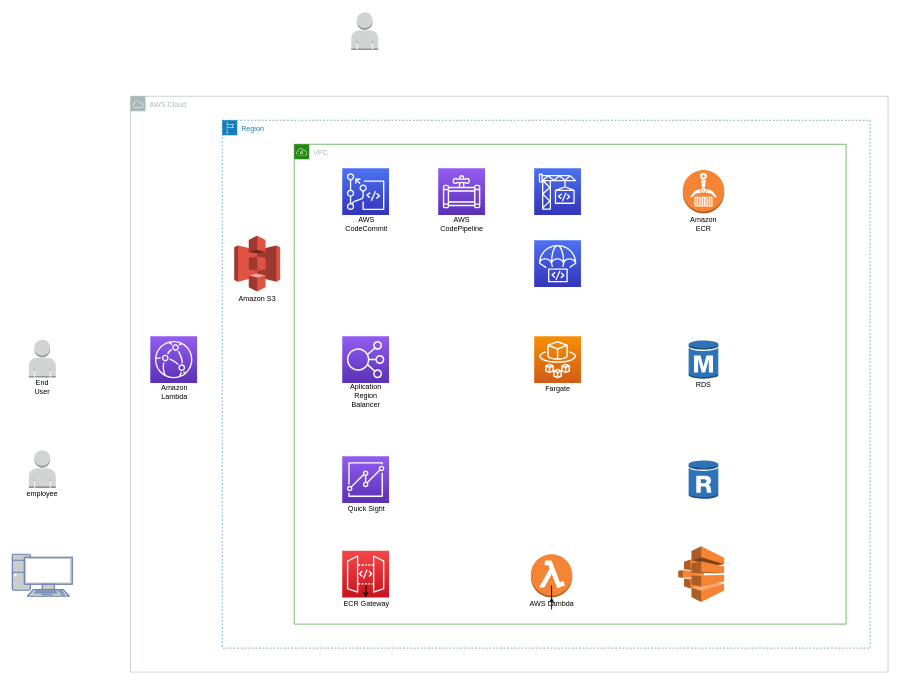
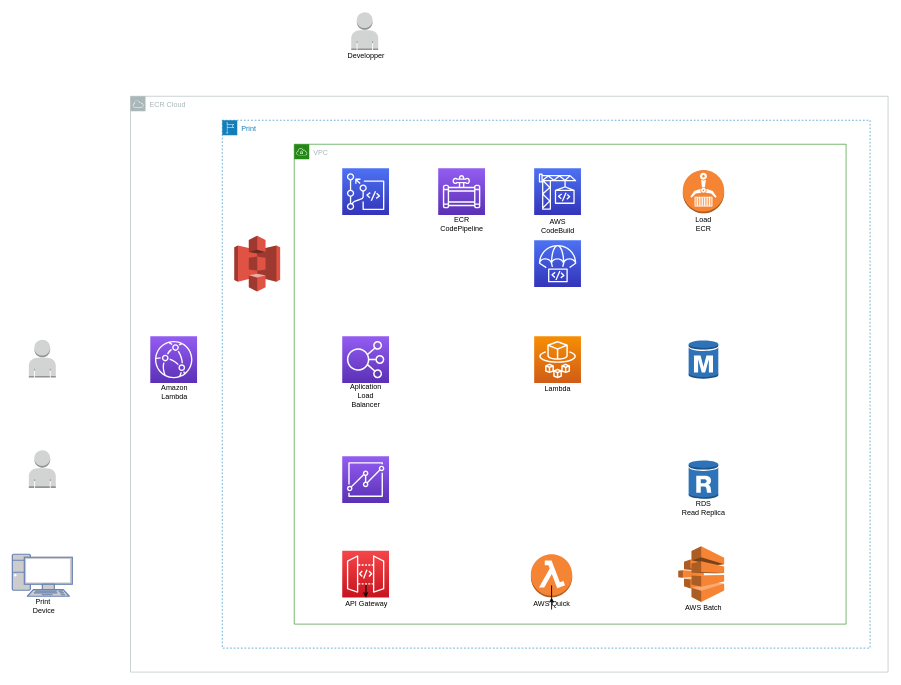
  <mxCell id="0" />
  <mxCell id="1" parent="0" />
- <mxCell id="2" value="AWS Cloud" style="outlineConnect=0;gradientColor=none;html=1;whiteSpace=wrap;fontSize=12;fontStyle=0;shape=mxgraph.aws4.group;grIcon=mxgraph.aws4.group_aws_cloud;strokeColor=#AAB7B8;fillColor=none;verticalAlign=top;align=left;spacingLeft=30;fontColor=#AAB7B8;dashed=0;" parent="1" vertex="1"><mxGeometry x="217" y="160" width="1263" height="960" as="geometry" /></mxCell>
- <mxCell id="3" value="Region" style="points=[[0,0],[0.25,0],[0.5,0],[0.75,0],[1,0],[1,0.25],[1,0.5],[1,0.75],[1,1],[0.75,1],[0.5,1],[0.25,1],[0,1],[0,0.75],[0,0.5],[0,0.25]];outlineConnect=0;gradientColor=none;html=1;whiteSpace=wrap;fontSize=12;fontStyle=0;shape=mxgraph.aws4.group;grIcon=mxgraph.aws4.group_region;strokeColor=#147EBA;fillColor=none;verticalAlign=top;align=left;spacingLeft=30;fontColor=#147EBA;dashed=1;" parent="1" vertex="1"><mxGeometry x="370" y="200" width="1080" height="880" as="geometry" /></mxCell>
+ <mxCell id="2" value="ECR Cloud" style="outlineConnect=0;gradientColor=none;html=1;whiteSpace=wrap;fontSize=12;fontStyle=0;shape=mxgraph.aws4.group;grIcon=mxgraph.aws4.group_aws_cloud;strokeColor=#AAB7B8;fillColor=none;verticalAlign=top;align=left;spacingLeft=30;fontColor=#AAB7B8;dashed=0;" parent="1" vertex="1"><mxGeometry x="217" y="160" width="1263" height="960" as="geometry" /></mxCell>
+ <mxCell id="3" value="Print" style="points=[[0,0],[0.25,0],[0.5,0],[0.75,0],[1,0],[1,0.25],[1,0.5],[1,0.75],[1,1],[0.75,1],[0.5,1],[0.25,1],[0,1],[0,0.75],[0,0.5],[0,0.25]];outlineConnect=0;gradientColor=none;html=1;whiteSpace=wrap;fontSize=12;fontStyle=0;shape=mxgraph.aws4.group;grIcon=mxgraph.aws4.group_region;strokeColor=#147EBA;fillColor=none;verticalAlign=top;align=left;spacingLeft=30;fontColor=#147EBA;dashed=1;" parent="1" vertex="1"><mxGeometry x="370" y="200" width="1080" height="880" as="geometry" /></mxCell>
  <mxCell id="4" value="VPC" style="points=[[0,0],[0.25,0],[0.5,0],[0.75,0],[1,0],[1,0.25],[1,0.5],[1,0.75],[1,1],[0.75,1],[0.5,1],[0.25,1],[0,1],[0,0.75],[0,0.5],[0,0.25]];outlineConnect=0;gradientColor=none;html=1;whiteSpace=wrap;fontSize=12;fontStyle=0;shape=mxgraph.aws4.group;grIcon=mxgraph.aws4.group_vpc;strokeColor=#248814;fillColor=none;verticalAlign=top;align=left;spacingLeft=30;fontColor=#AAB7B8;dashed=0;" parent="1" vertex="1"><mxGeometry x="490" y="240" width="920" height="800" as="geometry" /></mxCell>
  <mxCell id="5" value="Text" style="text;html=1;resizable=0;autosize=1;align=center;verticalAlign=middle;points=[];fillColor=none;strokeColor=none;rounded=0;" parent="1" vertex="1"><mxGeometry x="590" y="300" width="40" height="20" as="geometry" /></mxCell>
  <mxCell id="6" value="" style="group" parent="1" vertex="1" connectable="0"><mxGeometry x="565" y="280" width="90" height="108" as="geometry" /></mxCell>
  <mxCell id="7" value="" style="points=[[0,0,0],[0.25,0,0],[0.5,0,0],[0.75,0,0],[1,0,0],[0,1,0],[0.25,1,0],[0.5,1,0],[0.75,1,0],[1,1,0],[0,0.25,0],[0,0.5,0],[0,0.75,0],[1,0.25,0],[1,0.5,0],[1,0.75,0]];outlineConnect=0;fontColor=#232F3E;gradientColor=#4D72F3;gradientDirection=north;fillColor=#3334B9;strokeColor=#ffffff;dashed=0;verticalLabelPosition=bottom;verticalAlign=top;align=center;html=1;fontSize=12;fontStyle=0;aspect=fixed;shape=mxgraph.aws4.resourceIcon;resIcon=mxgraph.aws4.codecommit;" parent="6" vertex="1"><mxGeometry x="5" width="78" height="78" as="geometry" /></mxCell>
- <mxCell id="8" value="AWS&lt;br&gt;CodeCommit" style="text;html=1;align=center;verticalAlign=middle;resizable=0;points=[];autosize=1;strokeColor=none;" parent="6" vertex="1"><mxGeometry y="78" width="90" height="30" as="geometry" /></mxCell>
  <mxCell id="9" value="" style="group" parent="1" vertex="1" connectable="0"><mxGeometry x="724" y="280" width="90" height="108" as="geometry" /></mxCell>
  <mxCell id="10" value="" style="points=[[0,0,0],[0.25,0,0],[0.5,0,0],[0.75,0,0],[1,0,0],[0,1,0],[0.25,1,0],[0.5,1,0],[0.75,1,0],[1,1,0],[0,0.25,0],[0,0.5,0],[0,0.75,0],[1,0.25,0],[1,0.5,0],[1,0.75,0]];outlineConnect=0;fontColor=#232F3E;gradientColor=#945DF2;gradientDirection=north;fillColor=#5A30B5;strokeColor=#ffffff;dashed=0;verticalLabelPosition=bottom;verticalAlign=top;align=center;html=1;fontSize=12;fontStyle=0;aspect=fixed;shape=mxgraph.aws4.resourceIcon;resIcon=mxgraph.aws4.data_pipeline;" parent="9" vertex="1"><mxGeometry x="6" width="78" height="78" as="geometry" /></mxCell>
- <mxCell id="11" value="AWS&lt;br&gt;CodePipeline" style="text;html=1;align=center;verticalAlign=middle;resizable=0;points=[];autosize=1;strokeColor=none;" parent="9" vertex="1"><mxGeometry y="78" width="90" height="30" as="geometry" /></mxCell>
+ <mxCell id="11" value="ECR&lt;br&gt;CodePipeline" style="text;html=1;align=center;verticalAlign=middle;resizable=0;points=[];autosize=1;strokeColor=none;" parent="9" vertex="1"><mxGeometry y="78" width="90" height="30" as="geometry" /></mxCell>
  <mxCell id="12" value="" style="group" parent="1" vertex="1" connectable="0"><mxGeometry x="890" y="280" width="78" height="111" as="geometry" /></mxCell>
  <mxCell id="13" value="" style="points=[[0,0,0],[0.25,0,0],[0.5,0,0],[0.75,0,0],[1,0,0],[0,1,0],[0.25,1,0],[0.5,1,0],[0.75,1,0],[1,1,0],[0,0.25,0],[0,0.5,0],[0,0.75,0],[1,0.25,0],[1,0.5,0],[1,0.75,0]];outlineConnect=0;fontColor=#232F3E;gradientColor=#4D72F3;gradientDirection=north;fillColor=#3334B9;strokeColor=#ffffff;dashed=0;verticalLabelPosition=bottom;verticalAlign=top;align=center;html=1;fontSize=12;fontStyle=0;aspect=fixed;shape=mxgraph.aws4.resourceIcon;resIcon=mxgraph.aws4.codebuild;" parent="12" vertex="1"><mxGeometry width="78" height="78" as="geometry" /></mxCell>
+ <mxCell id="14" value="AWS&lt;br&gt;CodeBuild" style="text;html=1;align=center;verticalAlign=middle;resizable=0;points=[];autosize=1;strokeColor=none;" parent="12" vertex="1"><mxGeometry x="4" y="81" width="70" height="30" as="geometry" /></mxCell>
  <mxCell id="15" value="" style="group" parent="1" vertex="1" connectable="0"><mxGeometry x="890" y="400" width="80" height="108" as="geometry" /></mxCell>
  <mxCell id="16" value="" style="points=[[0,0,0],[0.25,0,0],[0.5,0,0],[0.75,0,0],[1,0,0],[0,1,0],[0.25,1,0],[0.5,1,0],[0.75,1,0],[1,1,0],[0,0.25,0],[0,0.5,0],[0,0.75,0],[1,0.25,0],[1,0.5,0],[1,0.75,0]];outlineConnect=0;fontColor=#232F3E;gradientColor=#4D72F3;gradientDirection=north;fillColor=#3334B9;strokeColor=#ffffff;dashed=0;verticalLabelPosition=bottom;verticalAlign=top;align=center;html=1;fontSize=12;fontStyle=0;aspect=fixed;shape=mxgraph.aws4.resourceIcon;resIcon=mxgraph.aws4.codedeploy;" parent="15" vertex="1"><mxGeometry width="78" height="78" as="geometry" /></mxCell>
  <mxCell id="17" value="" style="group" parent="1" vertex="1" connectable="0"><mxGeometry x="1137.75" y="283" width="69" height="105" as="geometry" /></mxCell>
  <mxCell id="18" value="" style="outlineConnect=0;dashed=0;verticalLabelPosition=bottom;verticalAlign=top;align=center;html=1;shape=mxgraph.aws3.ecr;fillColor=#F58534;gradientColor=none;" parent="17" vertex="1"><mxGeometry width="69" height="72" as="geometry" /></mxCell>
- <mxCell id="19" value="Amazon&lt;br&gt;ECR" style="text;html=1;align=center;verticalAlign=middle;resizable=0;points=[];autosize=1;strokeColor=none;" parent="17" vertex="1"><mxGeometry x="4.5" y="75" width="60" height="30" as="geometry" /></mxCell>
+ <mxCell id="19" value="Load&lt;br&gt;ECR" style="text;html=1;align=center;verticalAlign=middle;resizable=0;points=[];autosize=1;strokeColor=none;" parent="17" vertex="1"><mxGeometry x="4.5" y="75" width="60" height="30" as="geometry" /></mxCell>
  <mxCell id="20" value="" style="group" parent="1" vertex="1" connectable="0"><mxGeometry x="250" y="560" width="78" height="108" as="geometry" /></mxCell>
  <mxCell id="21" value="" style="points=[[0,0,0],[0.25,0,0],[0.5,0,0],[0.75,0,0],[1,0,0],[0,1,0],[0.25,1,0],[0.5,1,0],[0.75,1,0],[1,1,0],[0,0.25,0],[0,0.5,0],[0,0.75,0],[1,0.25,0],[1,0.5,0],[1,0.75,0]];outlineConnect=0;fontColor=#232F3E;gradientColor=#945DF2;gradientDirection=north;fillColor=#5A30B5;strokeColor=#ffffff;dashed=0;verticalLabelPosition=bottom;verticalAlign=top;align=center;html=1;fontSize=12;fontStyle=0;aspect=fixed;shape=mxgraph.aws4.resourceIcon;resIcon=mxgraph.aws4.cloudfront;" parent="20" vertex="1"><mxGeometry width="78" height="78" as="geometry" /></mxCell>
  <mxCell id="22" value="Amazon&lt;br&gt;Lambda" style="text;html=1;align=center;verticalAlign=middle;resizable=0;points=[];autosize=1;strokeColor=none;" parent="20" vertex="1"><mxGeometry x="5" y="78" width="70" height="30" as="geometry" /></mxCell>
  <mxCell id="23" value="" style="group" parent="1" vertex="1" connectable="0"><mxGeometry x="570" y="560" width="78" height="124" as="geometry" /></mxCell>
  <mxCell id="24" value="" style="points=[[0,0,0],[0.25,0,0],[0.5,0,0],[0.75,0,0],[1,0,0],[0,1,0],[0.25,1,0],[0.5,1,0],[0.75,1,0],[1,1,0],[0,0.25,0],[0,0.5,0],[0,0.75,0],[1,0.25,0],[1,0.5,0],[1,0.75,0]];outlineConnect=0;fontColor=#232F3E;gradientColor=#945DF2;gradientDirection=north;fillColor=#5A30B5;strokeColor=#ffffff;dashed=0;verticalLabelPosition=bottom;verticalAlign=top;align=center;html=1;fontSize=12;fontStyle=0;aspect=fixed;shape=mxgraph.aws4.resourceIcon;resIcon=mxgraph.aws4.elastic_load_balancing;" parent="23" vertex="1"><mxGeometry width="78" height="78" as="geometry" /></mxCell>
- <mxCell id="25" value="Aplication&lt;br&gt;Region&lt;br&gt;Balancer" style="text;html=1;align=center;verticalAlign=middle;resizable=0;points=[];autosize=1;strokeColor=none;" parent="23" vertex="1"><mxGeometry x="4" y="74" width="70" height="50" as="geometry" /></mxCell>
+ <mxCell id="25" value="Aplication&lt;br&gt;Load&lt;br&gt;Balancer" style="text;html=1;align=center;verticalAlign=middle;resizable=0;points=[];autosize=1;strokeColor=none;" parent="23" vertex="1"><mxGeometry x="4" y="74" width="70" height="50" as="geometry" /></mxCell>
  <mxCell id="26" value="" style="group" parent="1" vertex="1" connectable="0"><mxGeometry x="890" y="560" width="78" height="98" as="geometry" /></mxCell>
  <mxCell id="27" value="" style="points=[[0,0,0],[0.25,0,0],[0.5,0,0],[0.75,0,0],[1,0,0],[0,1,0],[0.25,1,0],[0.5,1,0],[0.75,1,0],[1,1,0],[0,0.25,0],[0,0.5,0],[0,0.75,0],[1,0.25,0],[1,0.5,0],[1,0.75,0]];outlineConnect=0;fontColor=#232F3E;gradientColor=#F78E04;gradientDirection=north;fillColor=#D05C17;strokeColor=#ffffff;dashed=0;verticalLabelPosition=bottom;verticalAlign=top;align=center;html=1;fontSize=12;fontStyle=0;aspect=fixed;shape=mxgraph.aws4.resourceIcon;resIcon=mxgraph.aws4.fargate;" parent="26" vertex="1"><mxGeometry width="78" height="78" as="geometry" /></mxCell>
- <mxCell id="28" value="Fargate" style="text;html=1;align=center;verticalAlign=middle;resizable=0;points=[];autosize=1;strokeColor=none;" parent="26" vertex="1"><mxGeometry x="9" y="78" width="60" height="20" as="geometry" /></mxCell>
+ <mxCell id="28" value="Lambda" style="text;html=1;align=center;verticalAlign=middle;resizable=0;points=[];autosize=1;strokeColor=none;" parent="26" vertex="1"><mxGeometry x="9" y="78" width="60" height="20" as="geometry" /></mxCell>
  <mxCell id="29" value="" style="group" parent="1" vertex="1" connectable="0"><mxGeometry x="570" y="760" width="80" height="98" as="geometry" /></mxCell>
  <mxCell id="30" value="" style="points=[[0,0,0],[0.25,0,0],[0.5,0,0],[0.75,0,0],[1,0,0],[0,1,0],[0.25,1,0],[0.5,1,0],[0.75,1,0],[1,1,0],[0,0.25,0],[0,0.5,0],[0,0.75,0],[1,0.25,0],[1,0.5,0],[1,0.75,0]];outlineConnect=0;fontColor=#232F3E;gradientColor=#945DF2;gradientDirection=north;fillColor=#5A30B5;strokeColor=#ffffff;dashed=0;verticalLabelPosition=bottom;verticalAlign=top;align=center;html=1;fontSize=12;fontStyle=0;aspect=fixed;shape=mxgraph.aws4.resourceIcon;resIcon=mxgraph.aws4.quicksight;" parent="29" vertex="1"><mxGeometry width="78" height="78" as="geometry" /></mxCell>
- <mxCell id="31" value="Quick Sight" style="text;html=1;align=center;verticalAlign=middle;resizable=0;points=[];autosize=1;strokeColor=none;" parent="29" vertex="1"><mxGeometry y="78" width="80" height="20" as="geometry" /></mxCell>
  <mxCell id="32" value="" style="group" parent="1" vertex="1" connectable="0"><mxGeometry x="1147.5" y="566" width="49.5" height="86" as="geometry" /></mxCell>
  <mxCell id="33" value="" style="outlineConnect=0;dashed=0;verticalLabelPosition=bottom;verticalAlign=top;align=center;html=1;shape=mxgraph.aws3.rds_db_instance;fillColor=#2E73B8;gradientColor=none;" parent="32" vertex="1"><mxGeometry width="49.5" height="66" as="geometry" /></mxCell>
- <mxCell id="34" value="RDS" style="text;html=1;align=center;verticalAlign=middle;resizable=0;points=[];autosize=1;strokeColor=none;" parent="32" vertex="1"><mxGeometry x="4.75" y="66" width="40" height="20" as="geometry" /></mxCell>
  <mxCell id="35" value="" style="group" parent="1" vertex="1" connectable="0"><mxGeometry x="1127.25" y="766" width="90" height="96" as="geometry" /></mxCell>
  <mxCell id="36" value="" style="outlineConnect=0;dashed=0;verticalLabelPosition=bottom;verticalAlign=top;align=center;html=1;shape=mxgraph.aws3.rds_db_instance_read_replica;fillColor=#2E73B8;gradientColor=none;" parent="35" vertex="1"><mxGeometry x="20.25" width="49.5" height="66" as="geometry" /></mxCell>
+ <mxCell id="37" value="RDS&lt;br&gt;Read Replica" style="text;html=1;align=center;verticalAlign=middle;resizable=0;points=[];autosize=1;strokeColor=none;" parent="35" vertex="1"><mxGeometry y="66" width="90" height="30" as="geometry" /></mxCell>
  <mxCell id="38" value="" style="group" parent="1" vertex="1" connectable="0"><mxGeometry x="874" y="923.5" width="90" height="92" as="geometry" /></mxCell>
  <mxCell id="39" value="" style="outlineConnect=0;dashed=0;verticalLabelPosition=bottom;verticalAlign=top;align=center;html=1;shape=mxgraph.aws3.lambda_function;fillColor=#F58534;gradientColor=none;" parent="38" vertex="1"><mxGeometry x="10.5" width="69" height="72" as="geometry" /></mxCell>
- <mxCell id="40" value="AWS Lambda" style="text;html=1;align=center;verticalAlign=middle;resizable=0;points=[];autosize=1;strokeColor=none;" parent="38" vertex="1"><mxGeometry y="72" width="90" height="20" as="geometry" /></mxCell>
+ <mxCell id="40" value="AWS Quick" style="text;html=1;align=center;verticalAlign=middle;resizable=0;points=[];autosize=1;strokeColor=none;" parent="38" vertex="1"><mxGeometry y="72" width="90" height="20" as="geometry" /></mxCell>
  <mxCell id="41" value="" style="edgeStyle=orthogonalEdgeStyle;rounded=0;orthogonalLoop=1;jettySize=auto;html=1;" parent="38" source="40" target="39" edge="1"><mxGeometry relative="1" as="geometry" /></mxCell>
  <mxCell id="42" value="" style="group" parent="1" vertex="1" connectable="0"><mxGeometry x="1130.25" y="910" width="82" height="113" as="geometry" /></mxCell>
  <mxCell id="43" value="" style="outlineConnect=0;dashed=0;verticalLabelPosition=bottom;verticalAlign=top;align=center;html=1;shape=mxgraph.aws3.batch;fillColor=#F58534;gradientColor=none;" parent="42" vertex="1"><mxGeometry width="76.5" height="93" as="geometry" /></mxCell>
+ <mxCell id="44" value="AWS Batch" style="text;html=1;align=center;verticalAlign=middle;resizable=0;points=[];autosize=1;strokeColor=none;" parent="42" vertex="1"><mxGeometry x="2" y="93" width="80" height="20" as="geometry" /></mxCell>
  <mxCell id="45" value="" style="fontColor=#0066CC;verticalAlign=top;verticalLabelPosition=bottom;labelPosition=center;align=center;html=1;outlineConnect=0;fillColor=#CCCCCC;strokeColor=#6881B3;gradientColor=none;gradientDirection=north;strokeWidth=2;shape=mxgraph.networks.pc;" parent="1" vertex="1"><mxGeometry x="20" y="923.5" width="100" height="70" as="geometry" /></mxCell>
  <mxCell id="46" value="" style="group" parent="1" vertex="1" connectable="0"><mxGeometry x="565" y="917.5" width="90" height="98" as="geometry" /></mxCell>
  <mxCell id="47" value="" style="points=[[0,0,0],[0.25,0,0],[0.5,0,0],[0.75,0,0],[1,0,0],[0,1,0],[0.25,1,0],[0.5,1,0],[0.75,1,0],[1,1,0],[0,0.25,0],[0,0.5,0],[0,0.75,0],[1,0.25,0],[1,0.5,0],[1,0.75,0]];outlineConnect=0;fontColor=#232F3E;gradientColor=#F54749;gradientDirection=north;fillColor=#C7131F;strokeColor=#ffffff;dashed=0;verticalLabelPosition=bottom;verticalAlign=top;align=center;html=1;fontSize=12;fontStyle=0;aspect=fixed;shape=mxgraph.aws4.resourceIcon;resIcon=mxgraph.aws4.api_gateway;" parent="46" vertex="1"><mxGeometry x="5" width="78" height="78" as="geometry" /></mxCell>
- <mxCell id="48" value="ECR Gateway" style="text;html=1;align=center;verticalAlign=middle;resizable=0;points=[];autosize=1;strokeColor=none;" parent="46" vertex="1"><mxGeometry y="78" width="90" height="20" as="geometry" /></mxCell>
+ <mxCell id="48" value="API Gateway" style="text;html=1;align=center;verticalAlign=middle;resizable=0;points=[];autosize=1;strokeColor=none;" parent="46" vertex="1"><mxGeometry y="78" width="90" height="20" as="geometry" /></mxCell>
  <mxCell id="49" value="" style="edgeStyle=orthogonalEdgeStyle;rounded=0;orthogonalLoop=1;jettySize=auto;html=1;" parent="46" source="48" target="47" edge="1"><mxGeometry relative="1" as="geometry" /></mxCell>
  <mxCell id="50" value="" style="group" parent="1" vertex="1" connectable="0"><mxGeometry x="388.25" y="392.5" width="80" height="115.5" as="geometry" /></mxCell>
  <mxCell id="51" value="" style="outlineConnect=0;dashed=0;verticalLabelPosition=bottom;verticalAlign=top;align=center;html=1;shape=mxgraph.aws3.s3;fillColor=#E05243;gradientColor=none;" parent="50" vertex="1"><mxGeometry x="1.75" width="76.5" height="93" as="geometry" /></mxCell>
- <mxCell id="52" value="Amazon S3" style="text;html=1;align=center;verticalAlign=middle;resizable=0;points=[];autosize=1;strokeColor=none;" parent="50" vertex="1"><mxGeometry y="95.5" width="80" height="20" as="geometry" /></mxCell>
+ <mxCell id="53" value="Print&amp;nbsp;&lt;br&gt;Device" style="text;html=1;strokeColor=none;fillColor=none;align=center;verticalAlign=middle;whiteSpace=wrap;rounded=0;" parent="1" vertex="1"><mxGeometry x="52.5" y="999.5" width="40" height="20" as="geometry" /></mxCell>
  <mxCell id="54" value="" style="group" parent="1" vertex="1" connectable="0"><mxGeometry x="585" y="20" width="45" height="83" as="geometry" /></mxCell>
  <mxCell id="55" value="" style="outlineConnect=0;dashed=0;verticalLabelPosition=bottom;verticalAlign=top;align=center;html=1;shape=mxgraph.aws3.user;fillColor=#D2D3D3;gradientColor=none;" parent="54" vertex="1"><mxGeometry width="45" height="63" as="geometry" /></mxCell>
+ <mxCell id="56" value="Developper" style="text;html=1;strokeColor=none;fillColor=none;align=center;verticalAlign=middle;whiteSpace=wrap;rounded=0;" parent="54" vertex="1"><mxGeometry x="5" y="63" width="40" height="20" as="geometry" /></mxCell>
  <mxCell id="57" value="" style="group" parent="1" vertex="1" connectable="0"><mxGeometry x="47.5" y="566" width="45" height="89" as="geometry" /></mxCell>
  <mxCell id="58" value="" style="outlineConnect=0;dashed=0;verticalLabelPosition=bottom;verticalAlign=top;align=center;html=1;shape=mxgraph.aws3.user;fillColor=#D2D3D3;gradientColor=none;" parent="57" vertex="1"><mxGeometry width="45" height="63" as="geometry" /></mxCell>
- <mxCell id="59" value="End User" style="text;html=1;strokeColor=none;fillColor=none;align=center;verticalAlign=middle;whiteSpace=wrap;rounded=0;" parent="57" vertex="1"><mxGeometry x="2.5" y="69" width="40" height="20" as="geometry" /></mxCell>
  <mxCell id="60" value="" style="group" parent="1" vertex="1" connectable="0"><mxGeometry x="47.5" y="750" width="45" height="83" as="geometry" /></mxCell>
  <mxCell id="61" value="" style="outlineConnect=0;dashed=0;verticalLabelPosition=bottom;verticalAlign=top;align=center;html=1;shape=mxgraph.aws3.user;fillColor=#D2D3D3;gradientColor=none;" parent="60" vertex="1"><mxGeometry width="45" height="63" as="geometry" /></mxCell>
- <mxCell id="62" value="employee" style="text;html=1;strokeColor=none;fillColor=none;align=center;verticalAlign=middle;whiteSpace=wrap;rounded=0;" parent="60" vertex="1"><mxGeometry x="2.5" y="63" width="40" height="20" as="geometry" /></mxCell>
